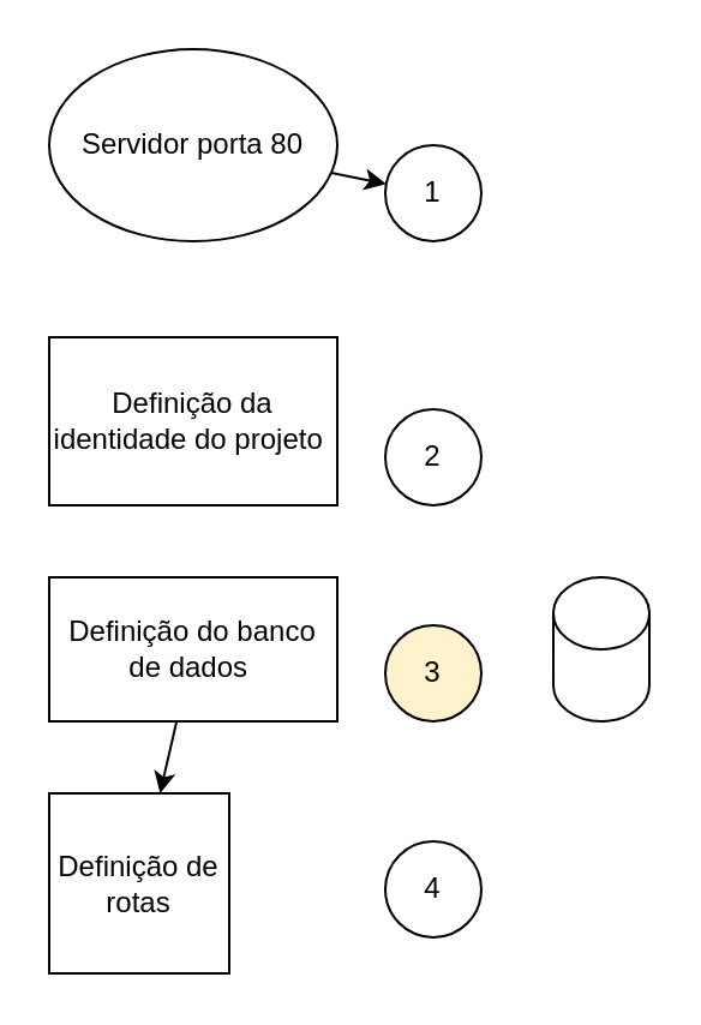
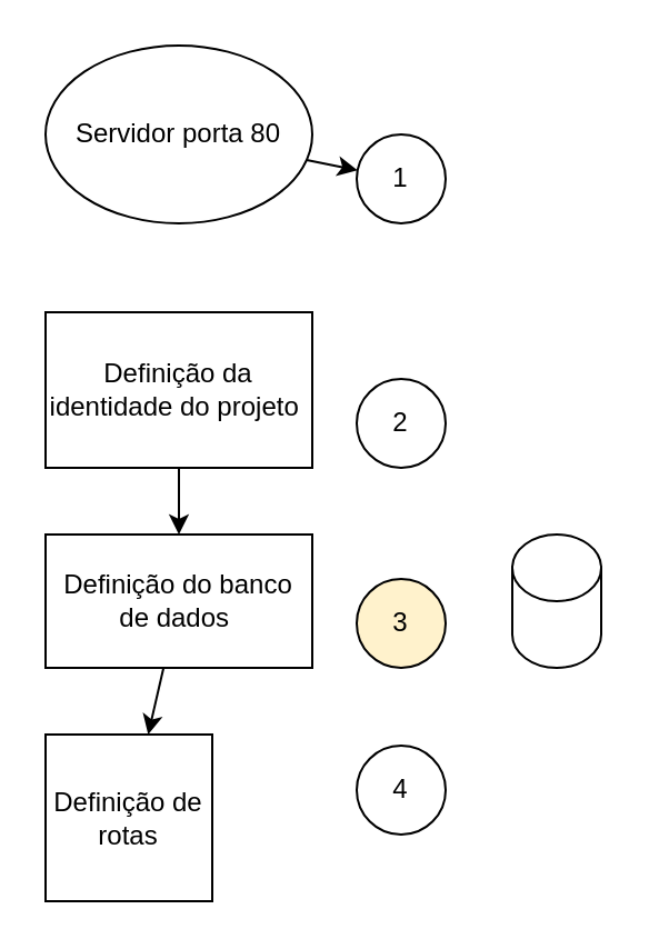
  <mxCell id="0" />
  <mxCell id="1" parent="0" />
  <mxCell id="2" value="" style="edgeStyle=none;html=1;" edge="1" parent="1" source="3" target="9"><mxGeometry relative="1" as="geometry" /></mxCell>
  <mxCell id="3" value="Servidor porta 80" style="ellipse;whiteSpace=wrap;html=1;" vertex="1" parent="1"><mxGeometry x="20" y="20" width="120" height="80" as="geometry" /></mxCell>
+ <mxCell id="4" value="" style="edgeStyle=none;html=1;" edge="1" parent="1" source="5" target="7"><mxGeometry relative="1" as="geometry" /></mxCell>
  <mxCell id="5" value="Definição da identidade do projeto&amp;nbsp;" style="rounded=0;whiteSpace=wrap;html=1;" vertex="1" parent="1"><mxGeometry x="20" y="140" width="120" height="70" as="geometry" /></mxCell>
  <mxCell id="6" value="" style="edgeStyle=none;html=1;" edge="1" parent="1" source="7" target="8"><mxGeometry relative="1" as="geometry" /></mxCell>
  <mxCell id="7" value="Definição do banco de dados&amp;nbsp;" style="rounded=0;whiteSpace=wrap;html=1;" vertex="1" parent="1"><mxGeometry x="20" y="240" width="120" height="60" as="geometry" /></mxCell>
  <mxCell id="8" value="Definição de rotas" style="rounded=0;whiteSpace=wrap;html=1;" vertex="1" parent="1"><mxGeometry x="20" y="330" width="75" height="75" as="geometry" /></mxCell>
  <mxCell id="9" value="1" style="ellipse;whiteSpace=wrap;html=1;aspect=fixed;" vertex="1" parent="1"><mxGeometry x="160" y="60" width="40" height="40" as="geometry" /></mxCell>
- <mxCell id="10" value="4" style="ellipse;whiteSpace=wrap;html=1;aspect=fixed;" vertex="1" parent="1"><mxGeometry x="160" y="350" width="40" height="40" as="geometry" /></mxCell>
+ <mxCell id="10" value="4" style="ellipse;whiteSpace=wrap;html=1;aspect=fixed;" vertex="1" parent="1"><mxGeometry x="160" y="335" width="40" height="40" as="geometry" /></mxCell>
  <mxCell id="11" value="3" style="ellipse;whiteSpace=wrap;html=1;aspect=fixed;fillColor=#fff2cc;" vertex="1" parent="1"><mxGeometry x="160" y="260" width="40" height="40" as="geometry" /></mxCell>
  <mxCell id="12" value="2" style="ellipse;whiteSpace=wrap;html=1;aspect=fixed;" vertex="1" parent="1"><mxGeometry x="160" y="170" width="40" height="40" as="geometry" /></mxCell>
  <mxCell id="13" value="" style="shape=cylinder3;whiteSpace=wrap;html=1;boundedLbl=1;backgroundOutline=1;size=15;" vertex="1" parent="1"><mxGeometry x="230" y="240" width="40" height="60" as="geometry" /></mxCell>
